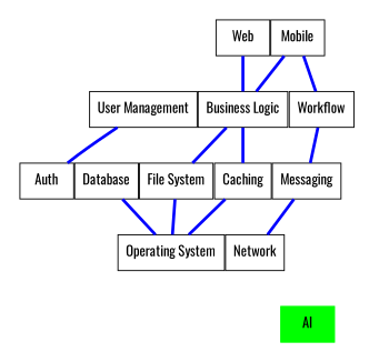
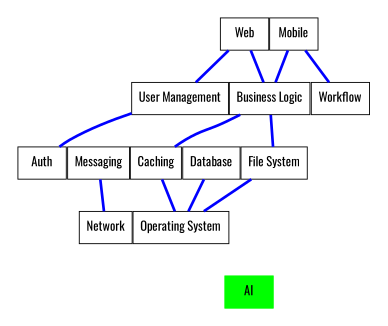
  digraph {
    fontname=Oswald
    nodesep=0.0
    rankdir=TB
    style=invis
    node [fontname=Oswald shape=box]
    edge [color=blue dir=none fontname=Oswald penwidth=3]
    n1 [label="Operating System"]
    n2 [label=Network]
    Auth
    n4 [label=Database]
    n5 [label="File System"]
    n6 [label=Caching]
    n7 [label=Messaging]
    AI [color=green fontolor=white style=filled]
    n9 [label="User Management"]
    n10 [label="Business Logic"]
    n11 [label=Workflow]
    Web
    Mobile
    subgraph cluster_1 {
      n1
      n2
    }
    subgraph cluster_2 {
      Auth
      n4
      n5
      n6
      n7
    }
    subgraph cluster_3 {
      AI
    }
    subgraph cluster_4 {
      n9
      n10
      n11
    }
    subgraph cluster_5 {
      Web
      Mobile
    }
    n2 -> AI [color=red style=invis]
    Auth -> AI [color=red style=invis]
    n4 -> n1
    n4 -> AI [color=red style=invis]
    n5 -> n1
    n5 -> AI [color=red style=invis]
    n6 -> n1
    n6 -> AI [color=red style=invis]
    n7 -> n2
    n7 -> AI [color=red style=invis]
    n9 -> Auth
    n9 -> AI [color=red style=invis]
    n10 -> n5
    n10 -> n6
    n10 -> AI [color=red style=invis]
-   n11 -> n7
    n11 -> AI [color=red style=invis]
+   Web -> n9
    Web -> n10
    Mobile -> n10
    Mobile -> n11
  }
